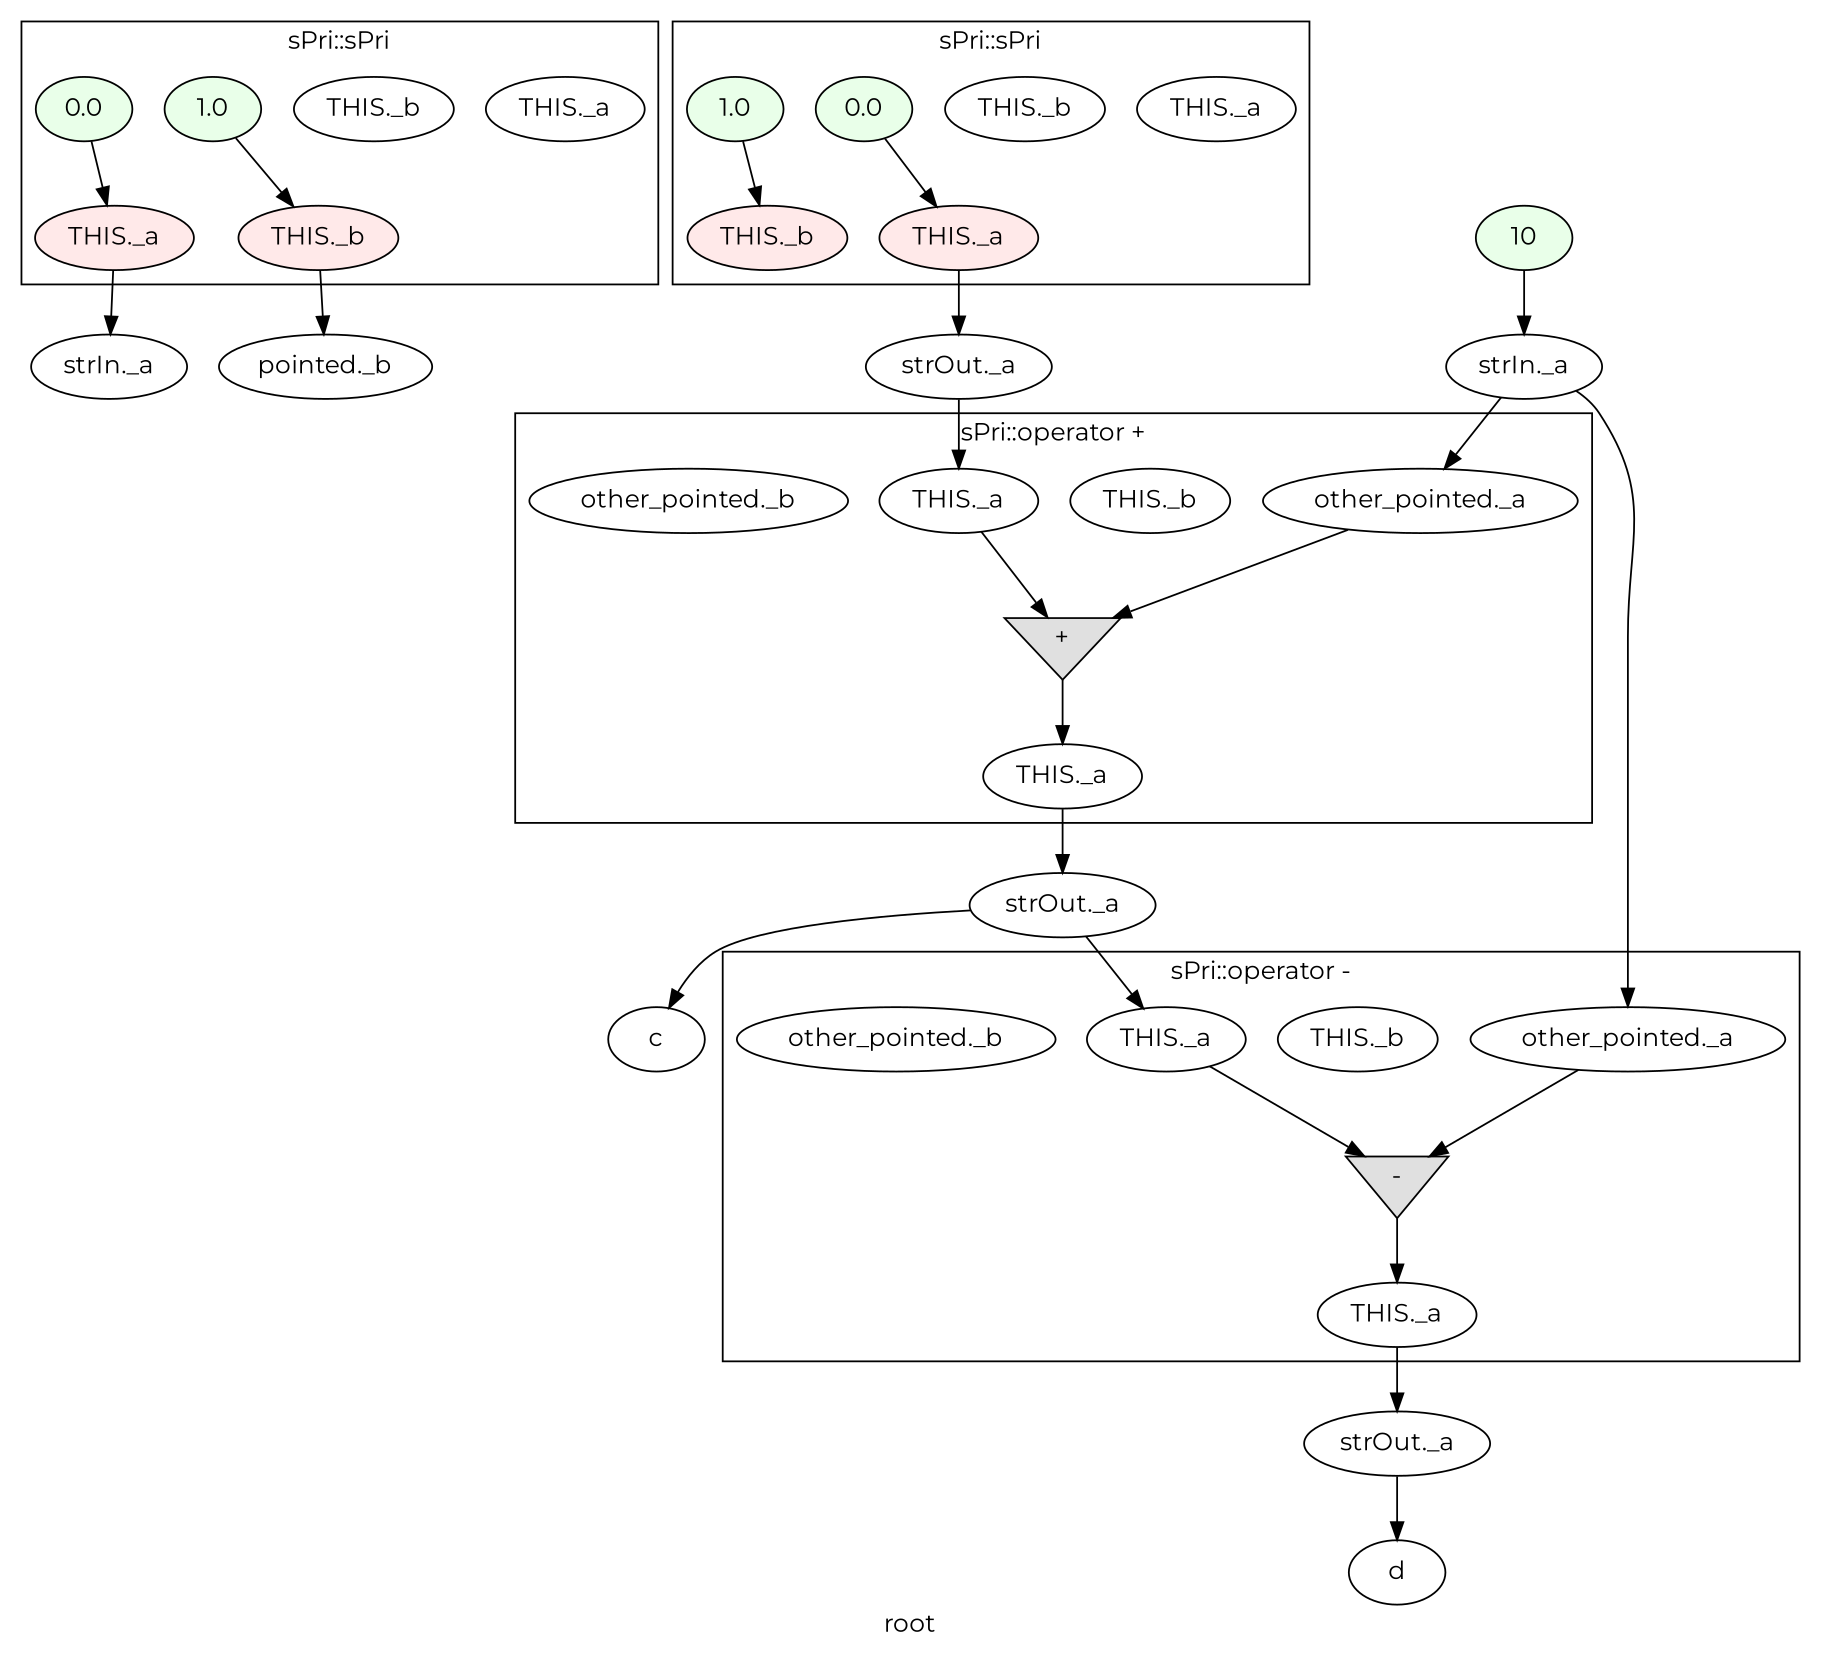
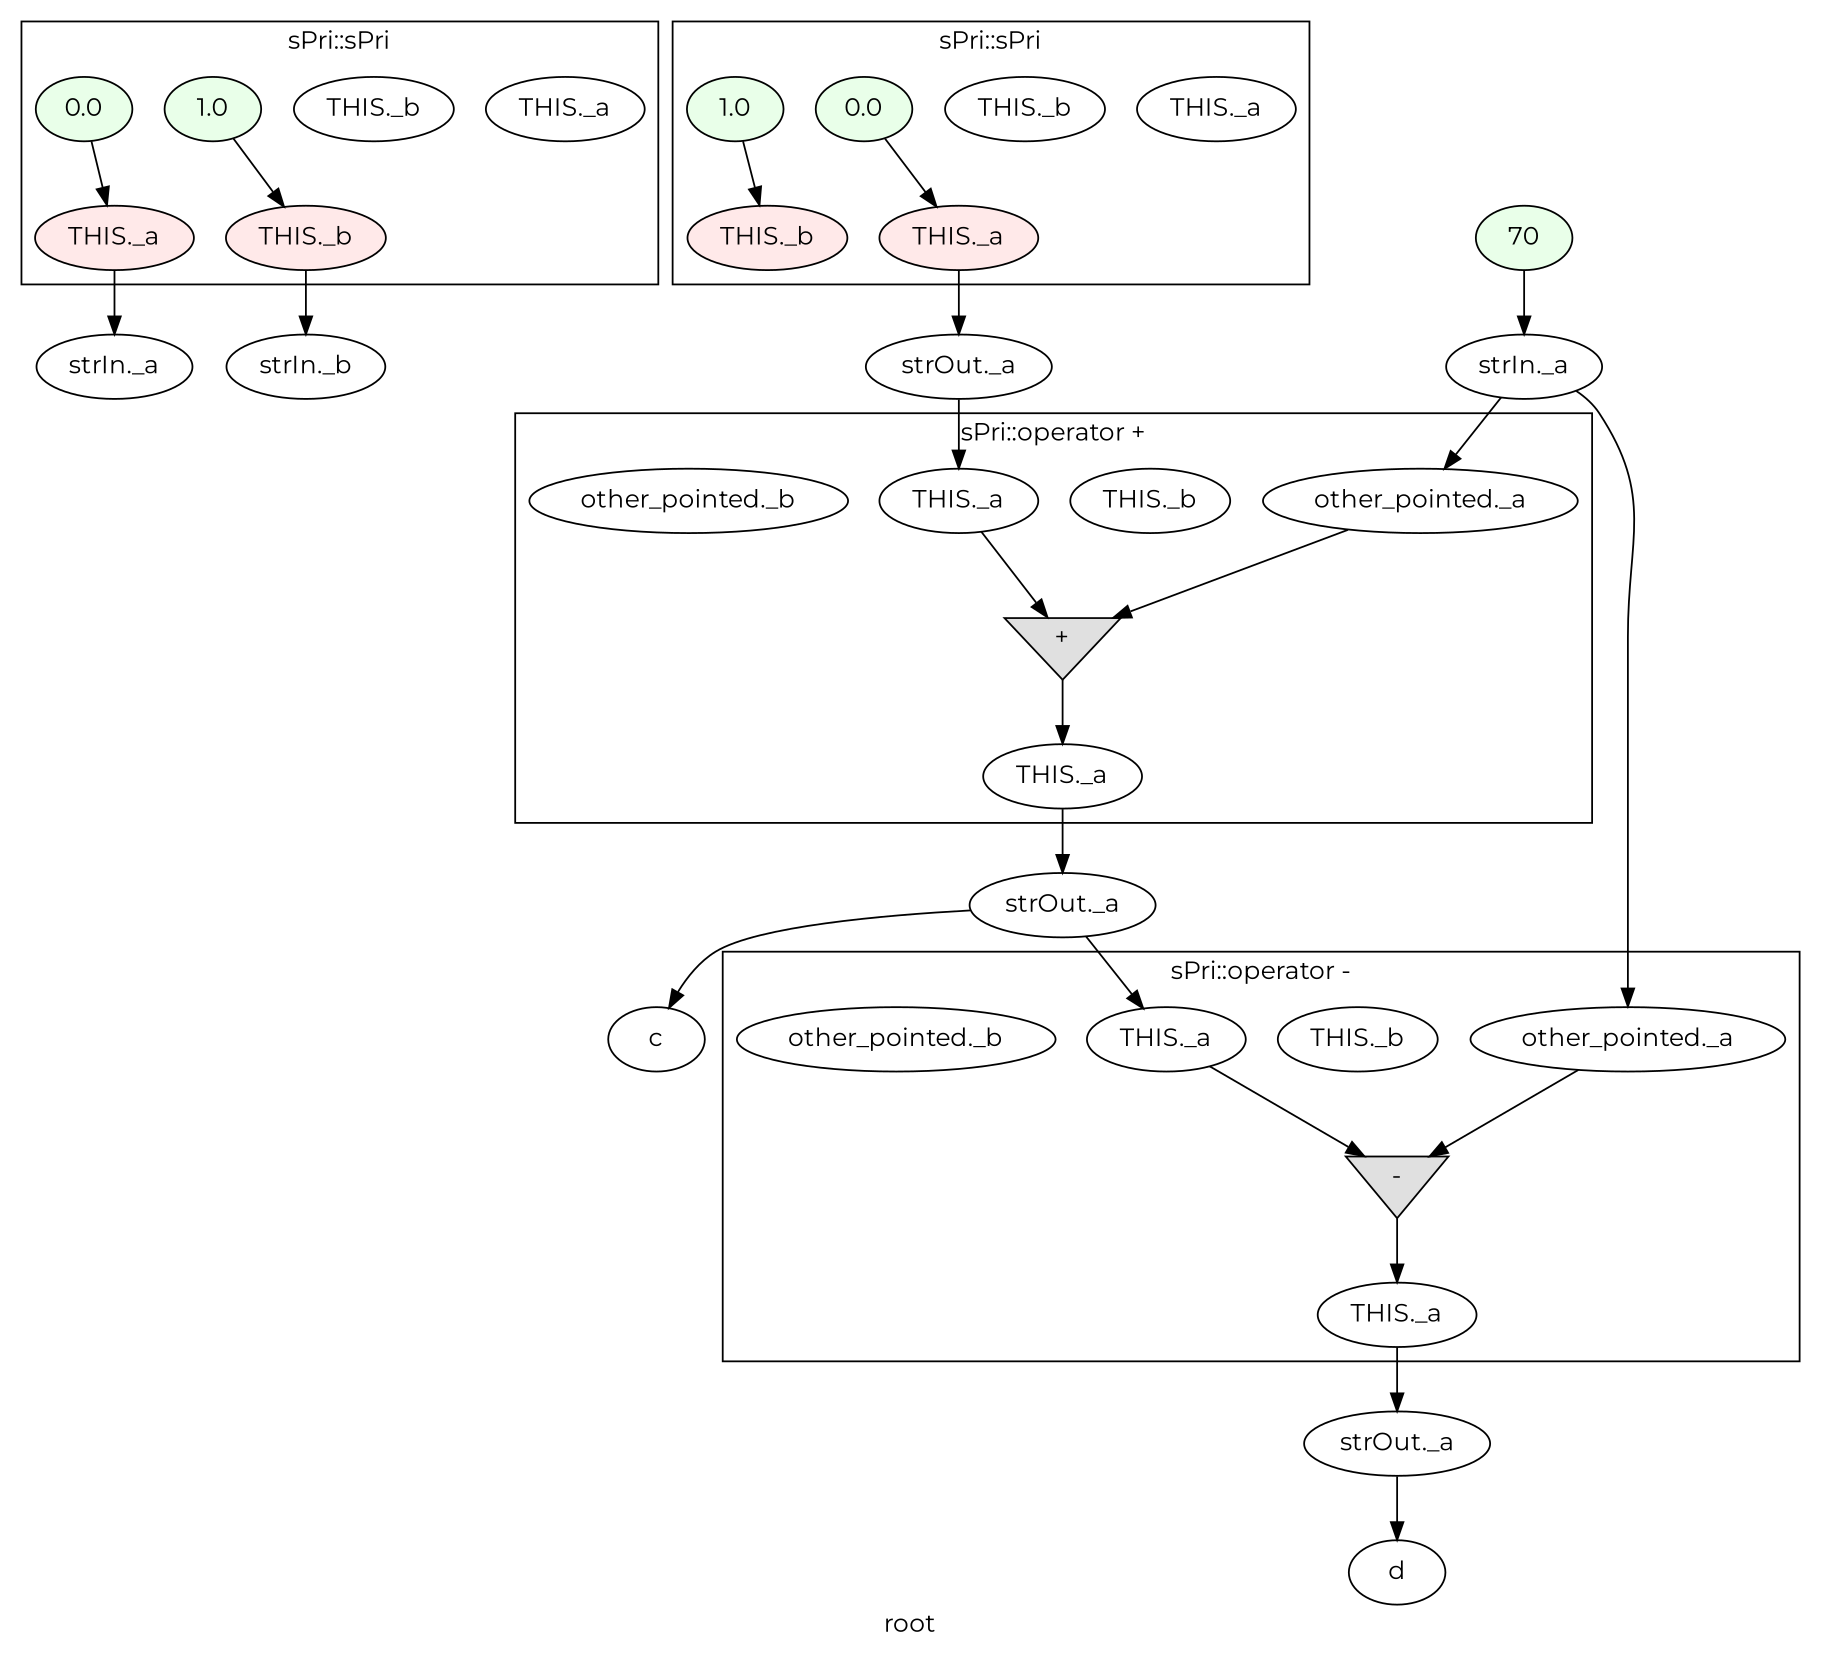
  digraph {
    fontname=Montserrat
    label=root
    rankdir=TB
    node [fontname=Montserrat startingline=8]
    edge [fontname=Montserrat]
    n1 [label="THIS._a"]
    n2 [label="THIS._b"]
    n3 [fillcolor="#E9FFE9" label=0.0 style=filled]
    n4 [fillcolor="#FFE9E9" label="THIS._a" style=filled]
    n5 [fillcolor="#E9FFE9" label=1.0 style=filled]
    n6 [fillcolor="#FFE9E9" label="THIS._b" style=filled]
    n7 [label="THIS._a"]
    n8 [label="THIS._b"]
    n9 [fillcolor="#E9FFE9" label=0.0 style=filled]
    n10 [fillcolor="#FFE9E9" label="THIS._a" style=filled]
    n11 [fillcolor="#E9FFE9" label=1.0 style=filled]
    n12 [fillcolor="#FFE9E9" label="THIS._b" style=filled]
    n13 [label="THIS._a" startingline=10]
    n14 [label="THIS._b" startingline=10]
    n15 [label="other_pointed._a" startingline=10]
    n16 [label="other_pointed._b" startingline=10]
    n17 [fillcolor="#E0E0E0" label="+" shape=invtriangle startingline=12 style=filled]
    n18 [label="THIS._a" startingline=12]
    n19 [label="THIS._a" startingline=2]
    n20 [label="THIS._b" startingline=2]
    n21 [label="other_pointed._a" startingline=2]
    n22 [label="other_pointed._b" startingline=2]
    n23 [fillcolor="#E0E0E0" label="-" shape=invtriangle startingline=20 style=filled]
    n24 [label="THIS._a" startingline=20]
    n25 [label="strIn._a" startingline=24]
-   n26 [label="pointed._b" startingline=24]
+   n26 [label="strIn._b" startingline=24]
    n27 [label="strOut._a" startingline=24]
    n28 [label="strOut._a" startingline=26]
    n29 [label="strOut._a" startingline=28]
-   n30 [fillcolor="#E9FFE9" label=10 startingline=25 style=filled]
+   n30 [fillcolor="#E9FFE9" label=70 startingline=25 style=filled]
    n31 [label="strIn._a" startingline=25]
    n32 [label=c startingline=27]
    n33 [label=d startingline=29]
    subgraph cluster_1 {
      label="sPri::sPri"
      parent=G
      startingline=24
      n1
      n2
      n3
      n4
      n5
      n6
    }
    subgraph cluster_2 {
      label="sPri::sPri"
      parent=G
      startingline=24
      n7
      n8
      n9
      n10
      n11
      n12
    }
    subgraph cluster_3 {
      label="sPri::operator +"
      parent=G
      startingline=26
      n13
      n14
      n15
      n16
      n17
      n18
    }
    subgraph cluster_4 {
      label="sPri::operator -"
      parent=G
      startingline=28
      n19
      n20
      n21
      n22
      n23
      n24
    }
    n3 -> n4
    n4 -> n25
    n5 -> n6
    n6 -> n26
    n9 -> n10
    n10 -> n27
    n11 -> n12
    n13 -> n17
    n15 -> n17
    n17 -> n18
    n18 -> n28
    n19 -> n23
    n21 -> n23
    n23 -> n24
    n24 -> n29
    n27 -> n13
    n28 -> n19
    n28 -> n32
    n29 -> n33
    n30 -> n31
    n31 -> n15
    n31 -> n21
  }
